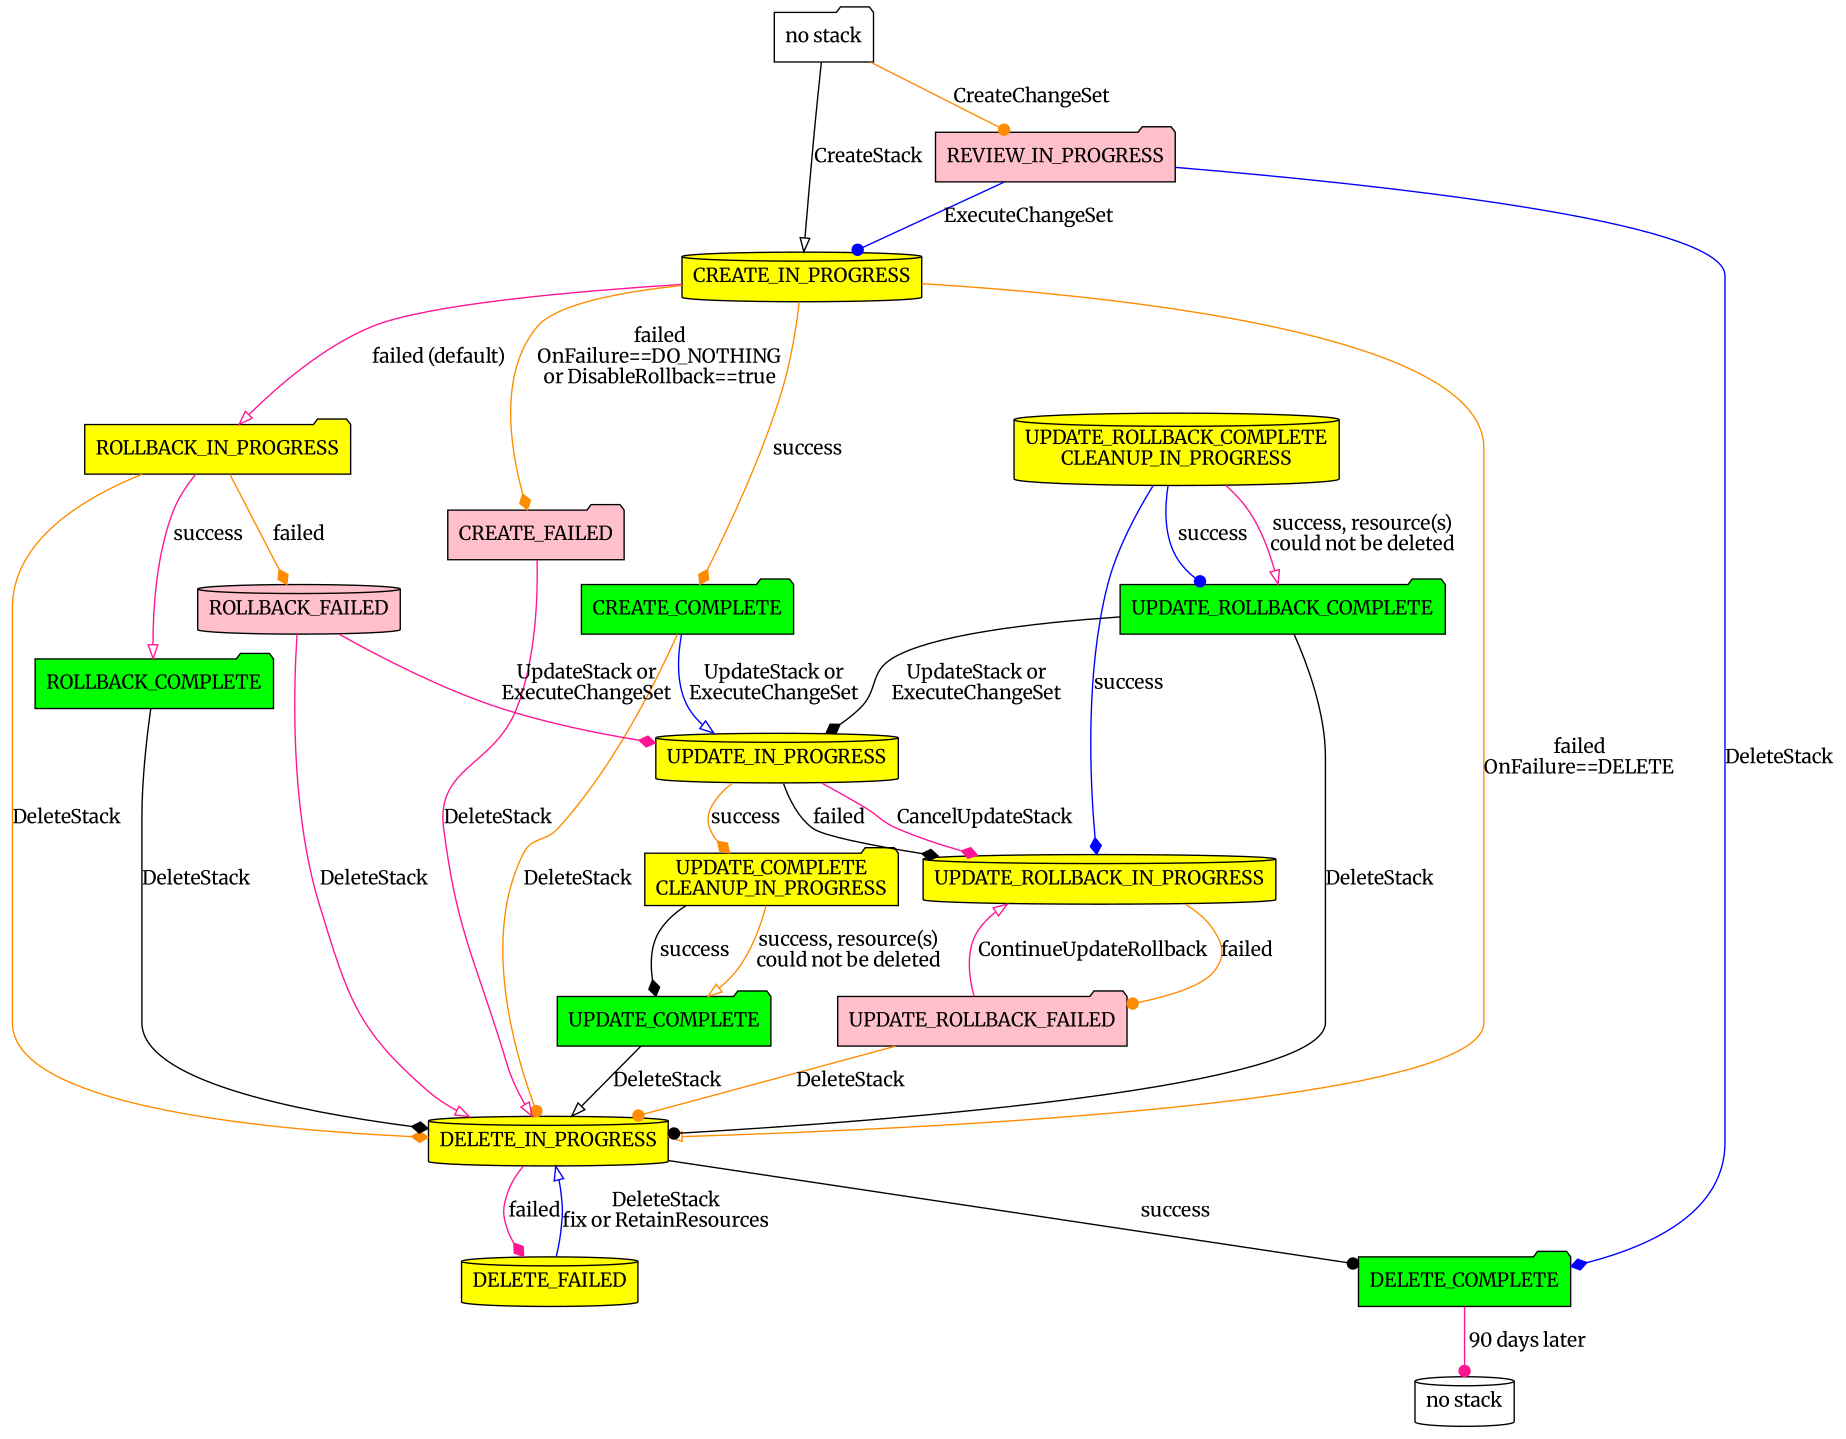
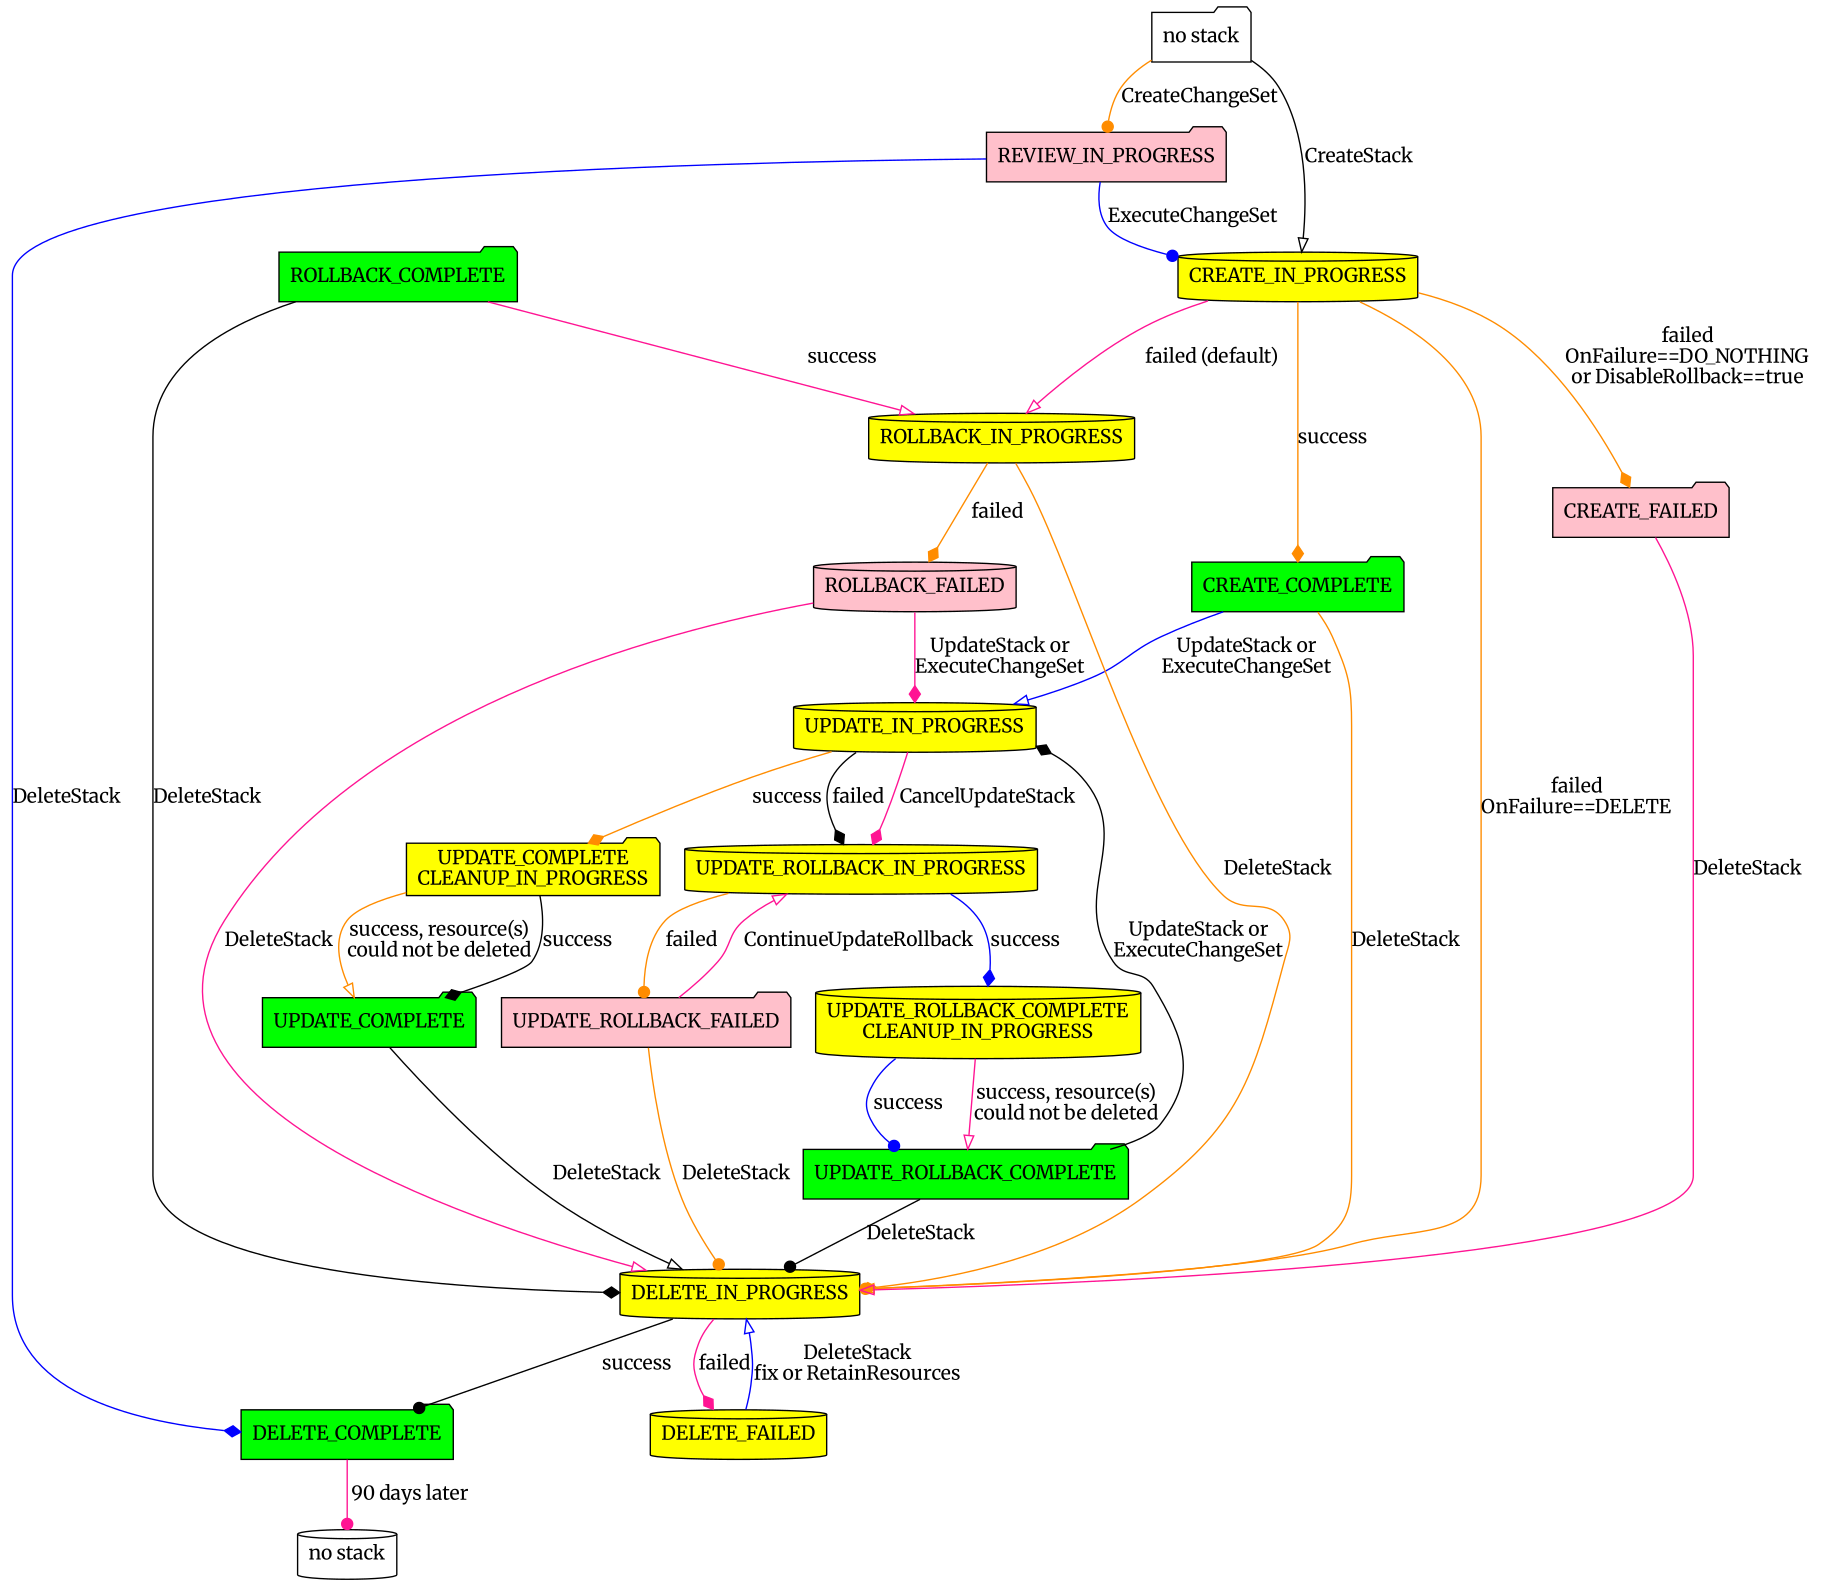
  digraph {
    fontname=Merriweather
    node [fontname=Merriweather shape=folder fillcolor=yellow style=filled]
    edge [arrowhead=diamond color=darkorange fontname=Merriweather]
    n1 [label="no stack" fillcolor="" style=""]
    CREATE_IN_PROGRESS [shape=cylinder]
    REVIEW_IN_PROGRESS [fillcolor=pink]
    CREATE_COMPLETE [fillcolor=green]
    DELETE_IN_PROGRESS [shape=cylinder]
-   ROLLBACK_IN_PROGRESS
+   ROLLBACK_IN_PROGRESS [shape=cylinder]
    CREATE_FAILED [fillcolor=pink]
    DELETE_COMPLETE [fillcolor=green]
    UPDATE_IN_PROGRESS [shape=cylinder]
    DELETE_FAILED [shape=cylinder]
    ROLLBACK_COMPLETE [fillcolor=green]
    ROLLBACK_FAILED [fillcolor=pink shape=cylinder]
    n13 [label="no stack" shape=cylinder fillcolor="" style=""]
    n14 [label="UPDATE_COMPLETE\nCLEANUP_IN_PROGRESS"]
    UPDATE_ROLLBACK_IN_PROGRESS [shape=cylinder]
    UPDATE_COMPLETE [fillcolor=green]
    n17 [label="UPDATE_ROLLBACK_COMPLETE\nCLEANUP_IN_PROGRESS" shape=cylinder]
    UPDATE_ROLLBACK_FAILED [fillcolor=pink]
    UPDATE_ROLLBACK_COMPLETE [fillcolor=green]
    n1 -> CREATE_IN_PROGRESS [arrowhead=onormal color=black label=CreateStack]
    n1 -> REVIEW_IN_PROGRESS [arrowhead=dot label=CreateChangeSet]
    CREATE_IN_PROGRESS -> CREATE_COMPLETE [label=success]
    CREATE_IN_PROGRESS -> DELETE_IN_PROGRESS [arrowhead=onormal label="failed\nOnFailure==DELETE"]
    CREATE_IN_PROGRESS -> ROLLBACK_IN_PROGRESS [arrowhead=onormal color=deeppink label="failed (default)"]
    CREATE_IN_PROGRESS -> CREATE_FAILED [label="failed\nOnFailure==DO_NOTHING\nor DisableRollback==true"]
    REVIEW_IN_PROGRESS -> CREATE_IN_PROGRESS [arrowhead=dot color=blue label=ExecuteChangeSet]
    REVIEW_IN_PROGRESS -> DELETE_COMPLETE [color=blue label=DeleteStack]
    CREATE_COMPLETE -> DELETE_IN_PROGRESS [arrowhead=dot label=DeleteStack]
    CREATE_COMPLETE -> UPDATE_IN_PROGRESS [arrowhead=onormal color=blue label="UpdateStack or\nExecuteChangeSet"]
    DELETE_IN_PROGRESS -> DELETE_COMPLETE [arrowhead=dot color=black label=success]
    DELETE_IN_PROGRESS -> DELETE_FAILED [color=deeppink label=failed]
    ROLLBACK_IN_PROGRESS -> DELETE_IN_PROGRESS [label=DeleteStack]
-   ROLLBACK_IN_PROGRESS -> ROLLBACK_COMPLETE [arrowhead=onormal color=deeppink label=success]
+   ROLLBACK_COMPLETE -> ROLLBACK_IN_PROGRESS [arrowhead=onormal color=deeppink label=success]
    ROLLBACK_IN_PROGRESS -> ROLLBACK_FAILED [label=failed]
    CREATE_FAILED -> DELETE_IN_PROGRESS [arrowhead=onormal color=deeppink label=DeleteStack]
    DELETE_COMPLETE -> n13 [arrowhead=dot color=deeppink label=" 90 days later"]
    UPDATE_IN_PROGRESS -> n14 [label=success]
    UPDATE_IN_PROGRESS -> UPDATE_ROLLBACK_IN_PROGRESS [color=black label=failed]
    UPDATE_IN_PROGRESS -> UPDATE_ROLLBACK_IN_PROGRESS [color=deeppink label=CancelUpdateStack]
    DELETE_FAILED -> DELETE_IN_PROGRESS [arrowhead=onormal color=blue label="DeleteStack\nfix or RetainResources"]
    ROLLBACK_COMPLETE -> DELETE_IN_PROGRESS [color=black label=DeleteStack]
    ROLLBACK_FAILED -> DELETE_IN_PROGRESS [arrowhead=onormal color=deeppink label=DeleteStack]
    ROLLBACK_FAILED -> UPDATE_IN_PROGRESS [color=deeppink label="UpdateStack or\nExecuteChangeSet"]
    n14 -> UPDATE_COMPLETE [arrowhead=onormal label="success, resource(s)\ncould not be deleted"]
    n14 -> UPDATE_COMPLETE [color=black label=success]
-   n17 -> UPDATE_ROLLBACK_IN_PROGRESS [color=blue label=success]
+   UPDATE_ROLLBACK_IN_PROGRESS -> n17 [color=blue label=success]
    UPDATE_ROLLBACK_IN_PROGRESS -> UPDATE_ROLLBACK_FAILED [arrowhead=dot label=failed]
    UPDATE_COMPLETE -> DELETE_IN_PROGRESS [arrowhead=onormal color=black label=DeleteStack]
    n17 -> UPDATE_ROLLBACK_COMPLETE [arrowhead=dot color=blue label=success]
    n17 -> UPDATE_ROLLBACK_COMPLETE [arrowhead=onormal color=deeppink label="success, resource(s)\ncould not be deleted"]
    UPDATE_ROLLBACK_FAILED -> DELETE_IN_PROGRESS [arrowhead=dot label=DeleteStack]
    UPDATE_ROLLBACK_FAILED -> UPDATE_ROLLBACK_IN_PROGRESS [arrowhead=onormal color=deeppink label=ContinueUpdateRollback]
    UPDATE_ROLLBACK_COMPLETE -> DELETE_IN_PROGRESS [arrowhead=dot color=black label=DeleteStack]
    UPDATE_ROLLBACK_COMPLETE -> UPDATE_IN_PROGRESS [color=black label="UpdateStack or\nExecuteChangeSet"]
  }
